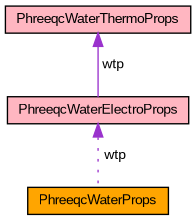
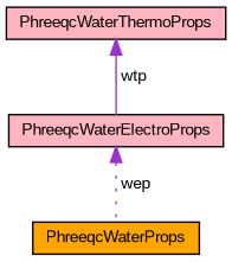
  digraph {
    fontname="Liberation Sans"
    node [color=black fillcolor=lightpink fontname="Liberation Sans" fontsize=10 shape=record style=filled]
    edge [color=darkorchid3 dir=back fontname="Liberation Sans" fontsize=10 labelfontname=Helvetica labelfontsize=10]
    n1 [fillcolor=orange fontcolor=black height=0.2 label=PhreeqcWaterProps width=0.4]
    n2 [height=0.2 label=PhreeqcWaterThermoProps width=0.4]
    n3 [height=0.2 label=PhreeqcWaterElectroProps width=0.4]
    n2 -> n3 [label=" wtp" style=solid]
-   n3 -> n1 [label=" wtp" style=dotted]
+   n3 -> n1 [label=" wep" style=dotted]
  }
